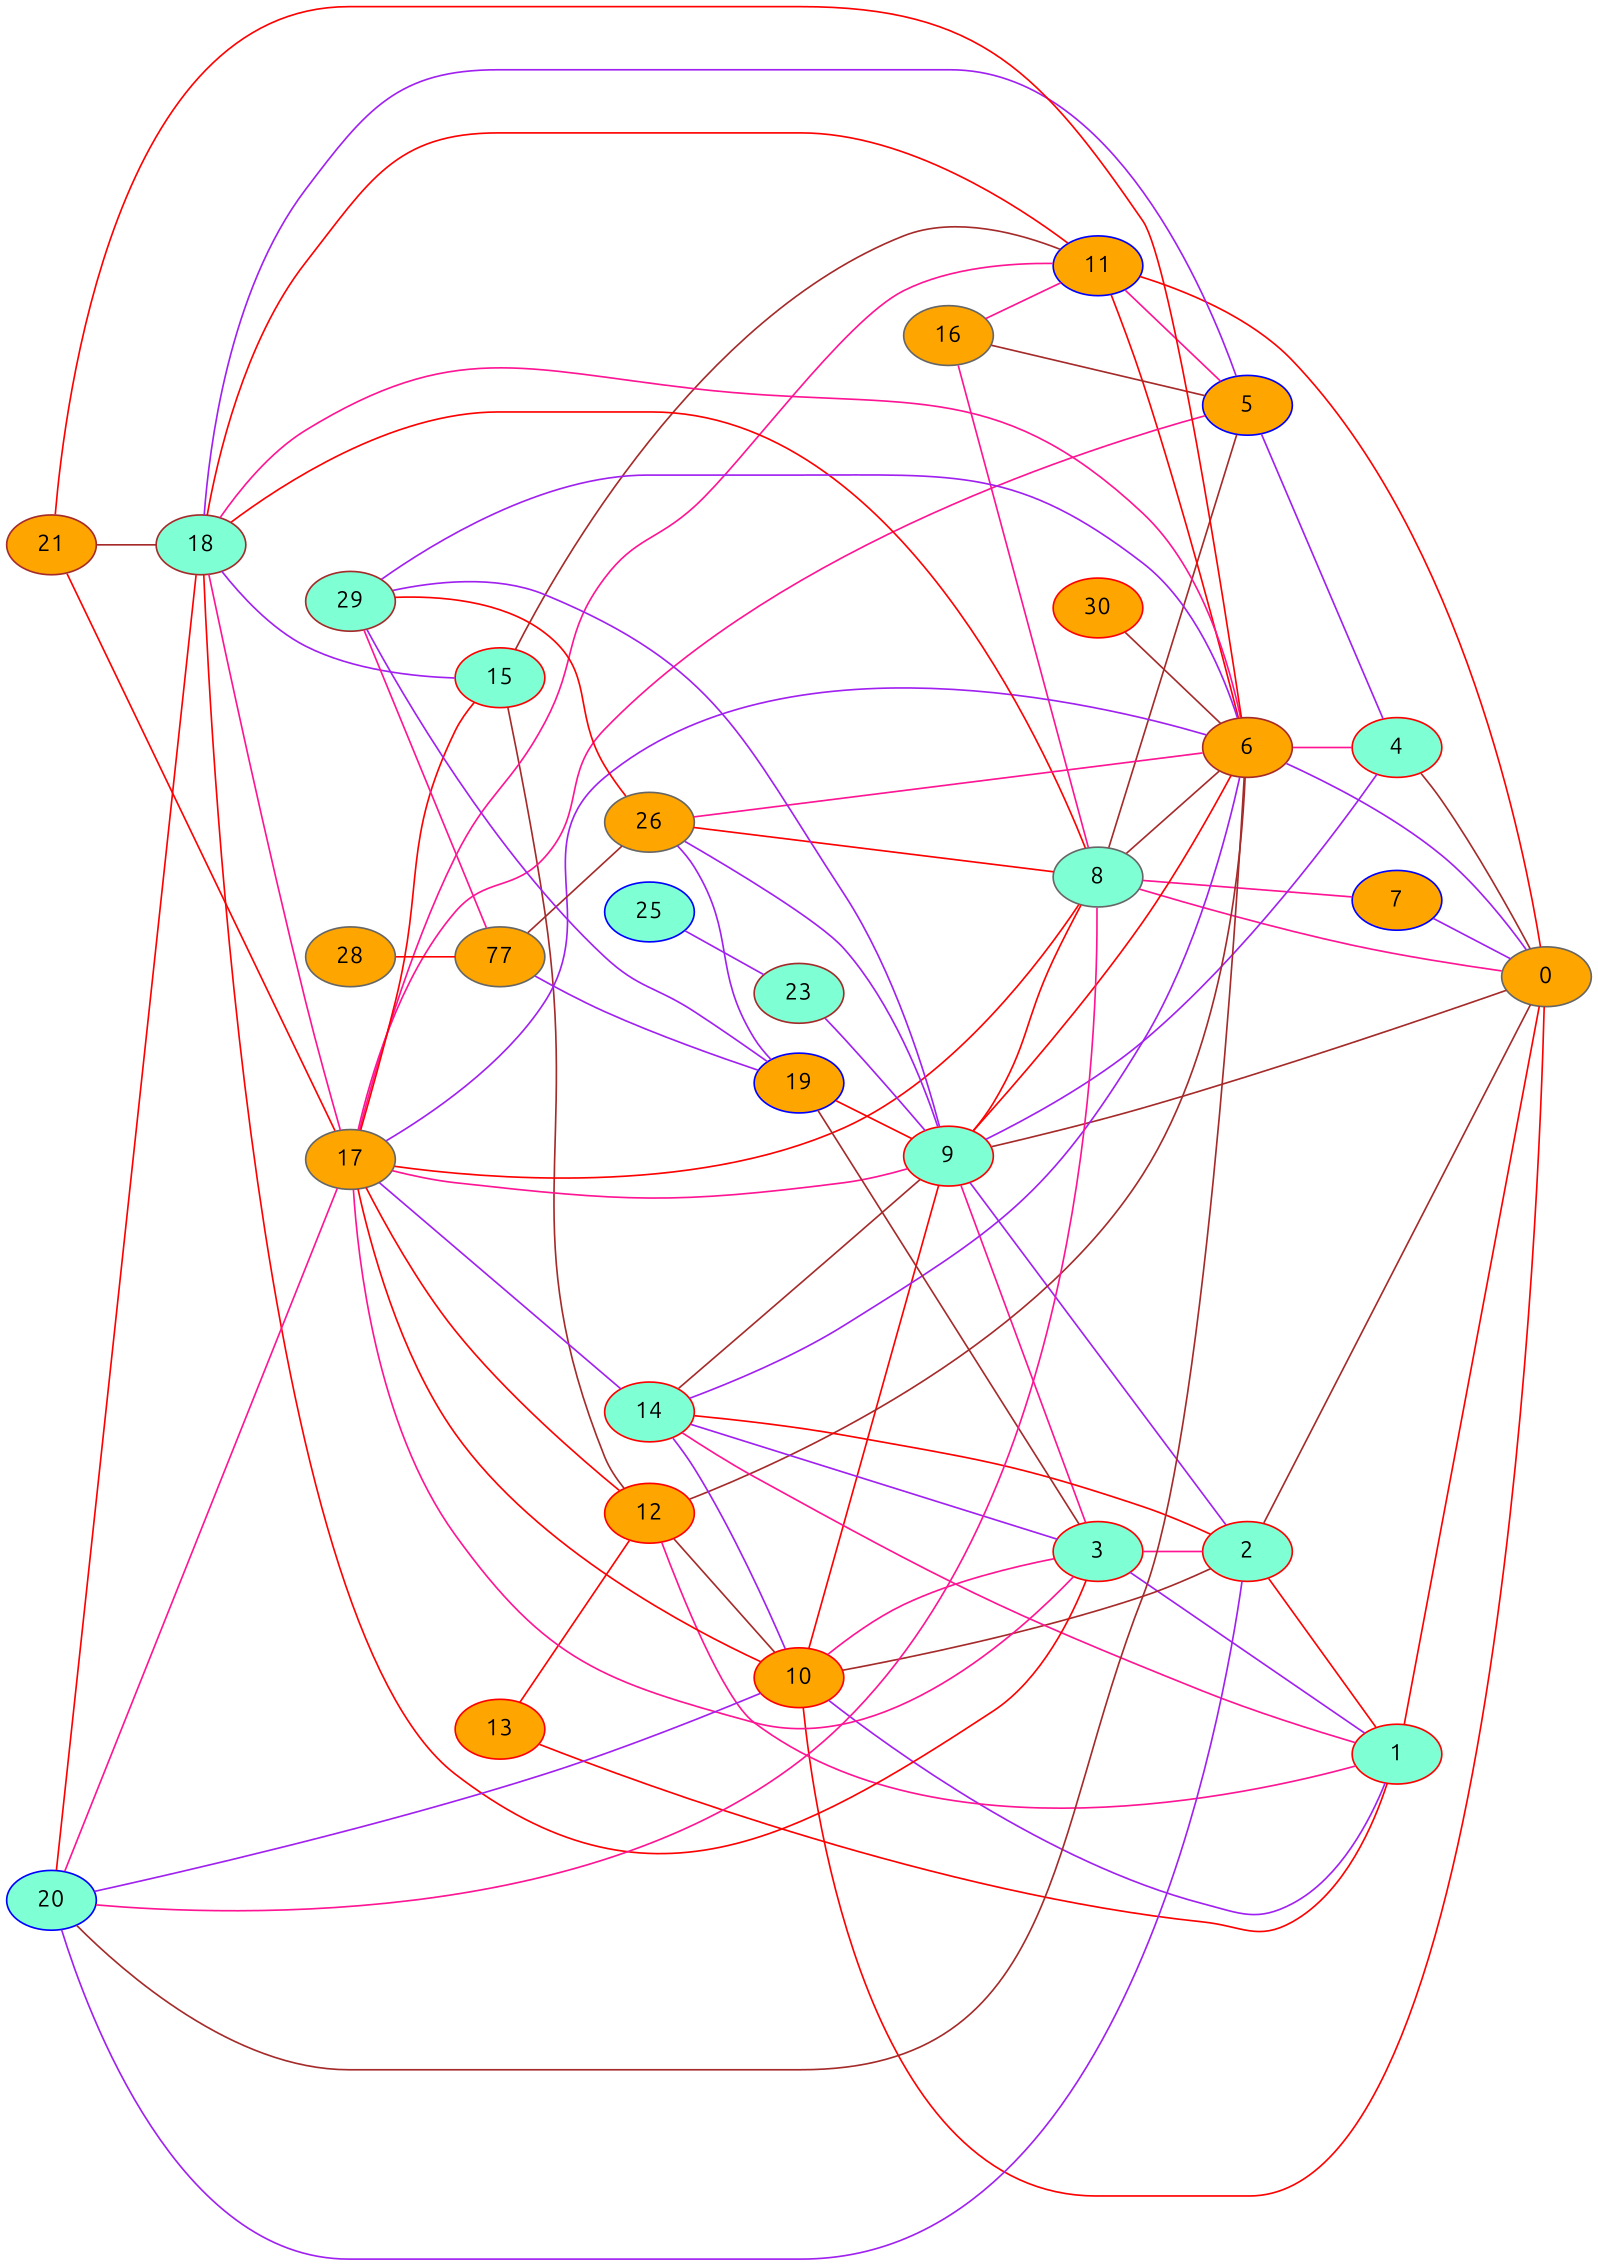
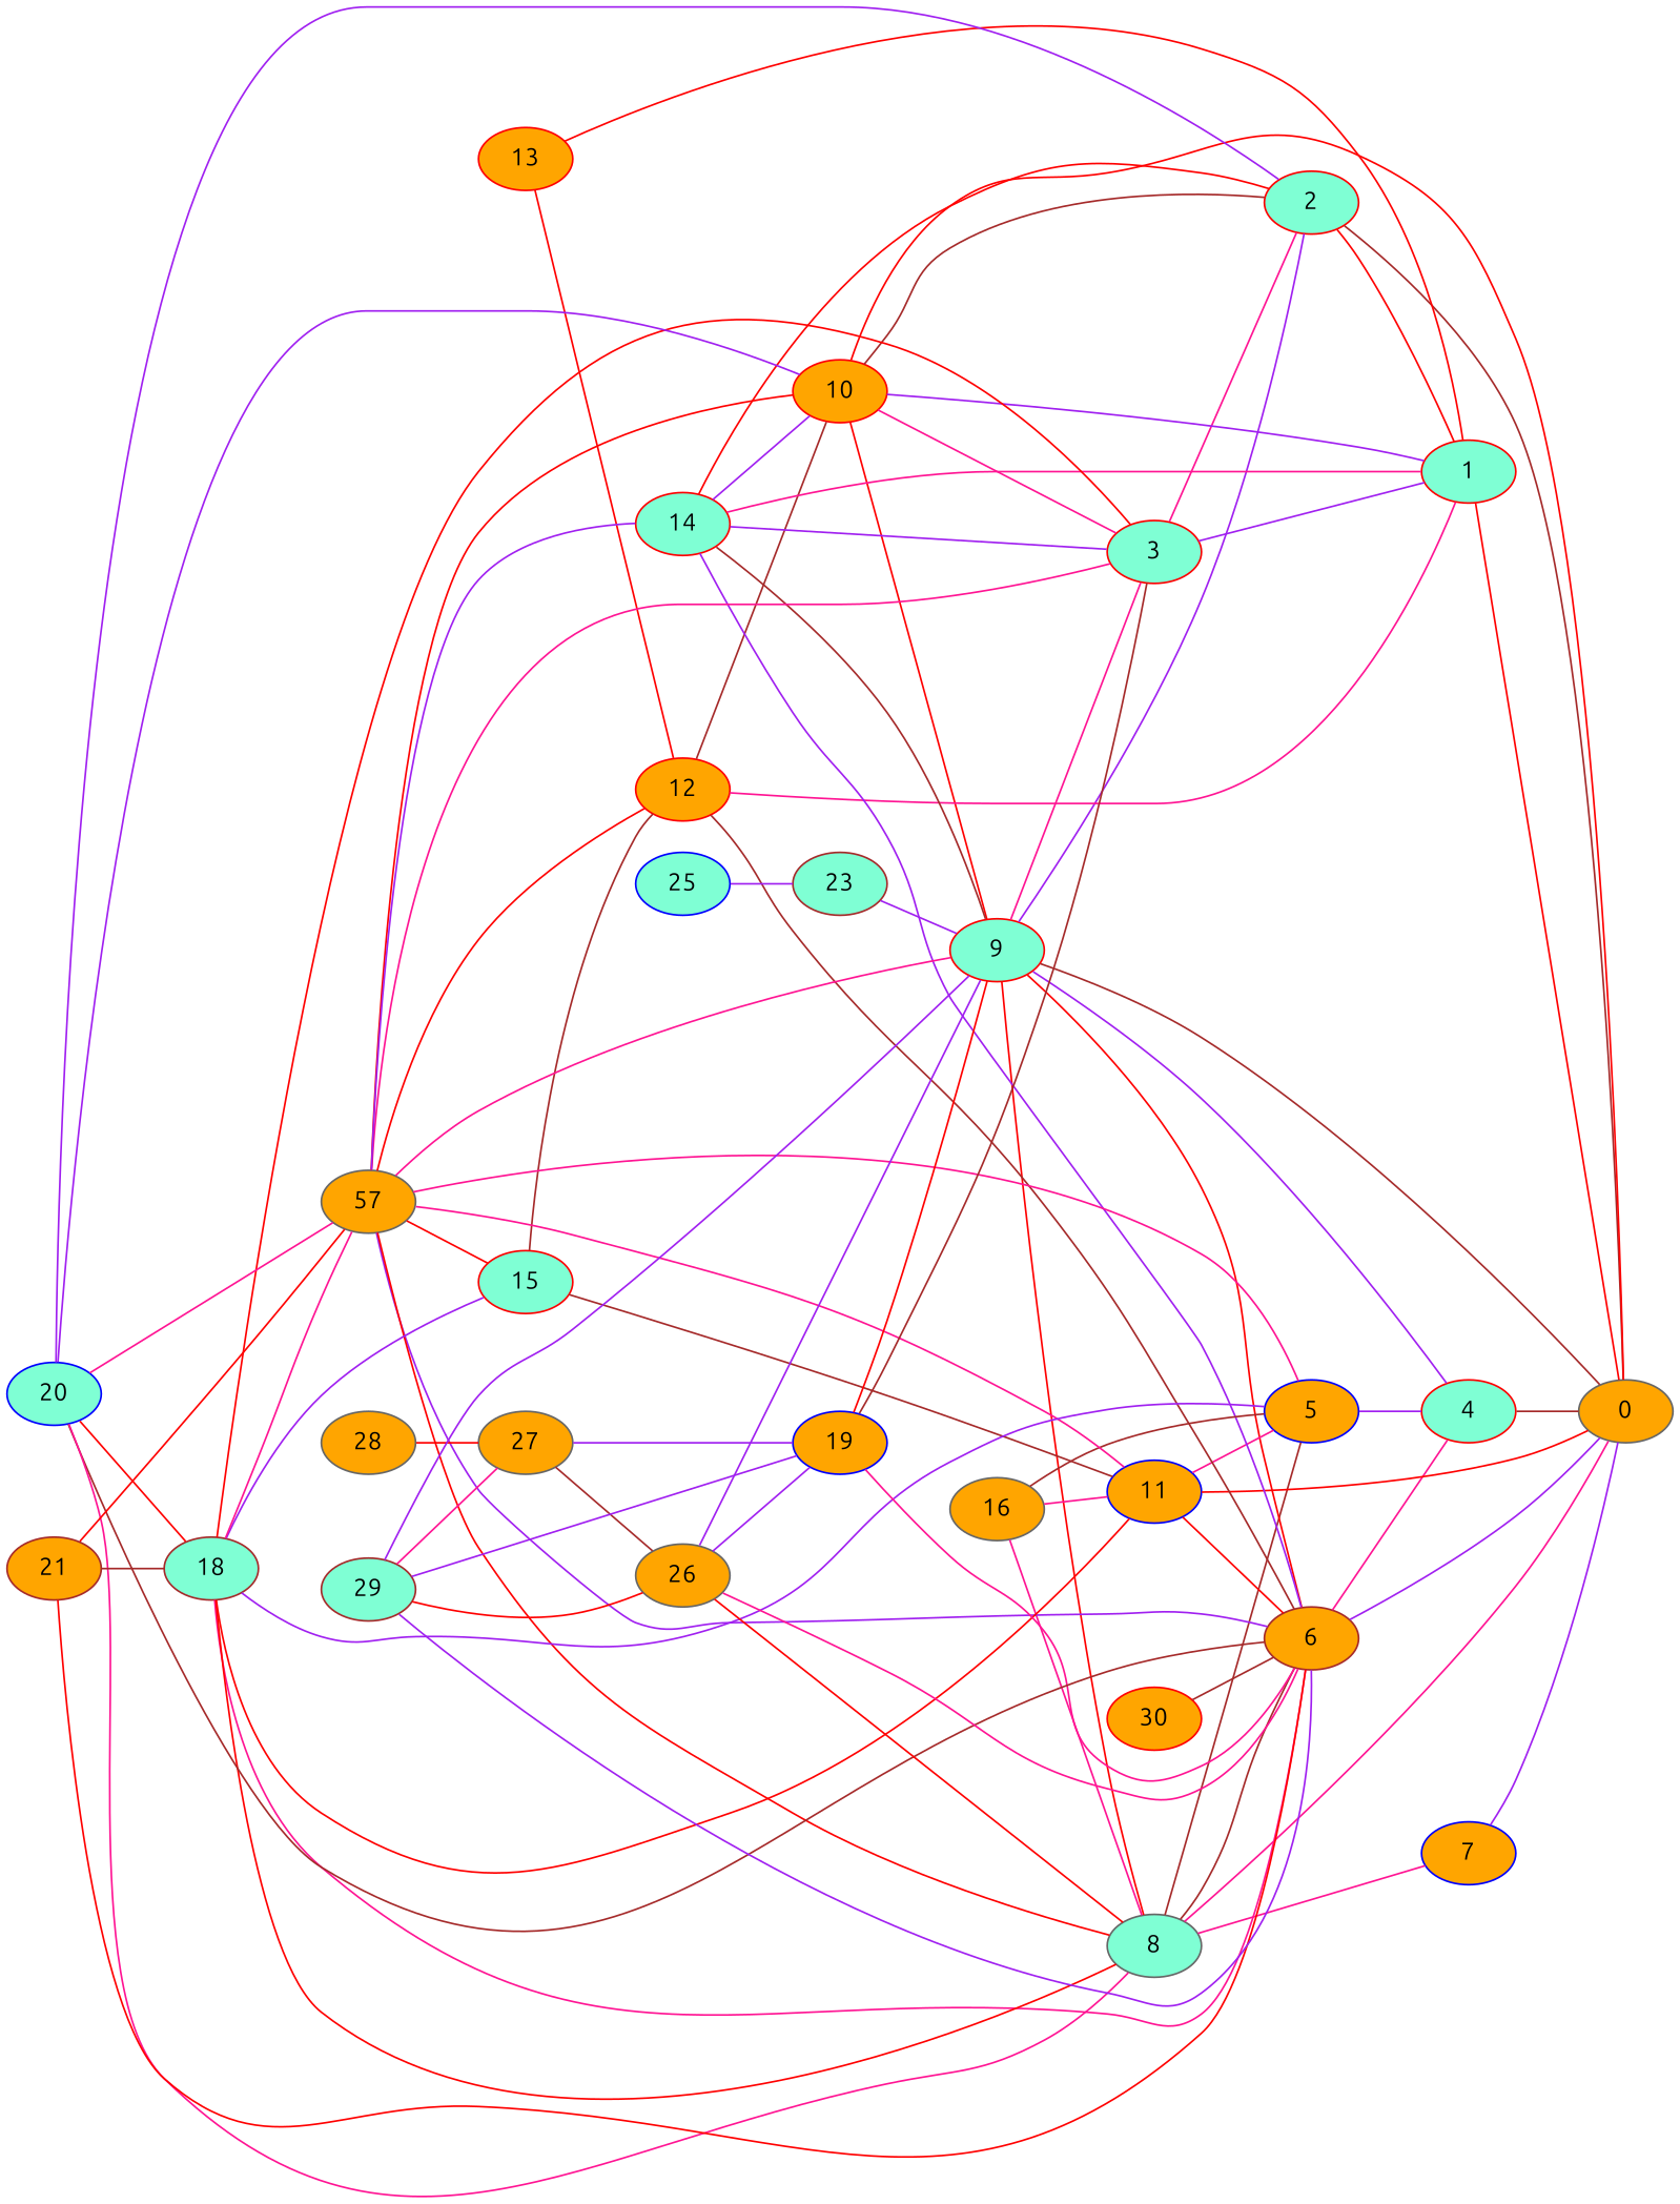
  graph {
    fontname=Ubuntu
    rankdir=LR
    node [color=red fillcolor=orange fontname=Ubuntu style=filled]
    edge [color=red fontname=Ubuntu]
    1 [fillcolor=aquamarine]
    0 [color=gray40]
    2 [fillcolor=aquamarine]
    3 [fillcolor=aquamarine]
    4 [fillcolor=aquamarine]
    5 [color=blue]
    6 [color=brown]
    7 [color=blue]
    8 [color=gray40 fillcolor=aquamarine]
    9 [fillcolor=aquamarine]
    10
    11 [color=blue]
    12
    13
    14 [fillcolor=aquamarine]
    15 [fillcolor=aquamarine]
    16 [color=gray40]
-   17 [color=gray40]
+   17 [color=gray40 label=57]
    18 [color=brown fillcolor=aquamarine]
    19 [color=blue]
    20 [color=blue fillcolor=aquamarine]
    21 [color=brown]
    23 [color=brown fillcolor=aquamarine]
    25 [color=blue fillcolor=aquamarine]
    26 [color=gray40]
-   27 [color=gray40 label=77]
+   27 [color=gray40]
    28 [color=gray40]
    29 [color=brown fillcolor=aquamarine]
    30
    1 -- 0
    2 -- 1
    2 -- 0 [color=brown]
    3 -- 1 [color=purple]
    3 -- 2 [color=deeppink]
    4 -- 0 [color=brown]
    5 -- 4 [color=purple]
    6 -- 0 [color=purple]
    6 -- 4 [color=deeppink]
    7 -- 0 [color=purple]
    8 -- 0 [color=deeppink]
    8 -- 5 [color=brown]
    8 -- 6 [color=brown]
    8 -- 7 [color=deeppink]
    9 -- 0 [color=brown]
    9 -- 2 [color=purple]
    9 -- 3 [color=deeppink]
    9 -- 4 [color=purple]
    9 -- 6
    9 -- 8
    10 -- 1 [color=purple]
    10 -- 0
    10 -- 2 [color=brown]
    10 -- 3 [color=deeppink]
    10 -- 9
    11 -- 0
    11 -- 5 [color=deeppink]
    11 -- 6
    12 -- 1 [color=deeppink]
    12 -- 6 [color=brown]
    12 -- 10 [color=brown]
    13 -- 1
    13 -- 12
    14 -- 1 [color=deeppink]
    14 -- 2
    14 -- 3 [color=purple]
    14 -- 6 [color=purple]
    14 -- 9 [color=brown]
    14 -- 10 [color=purple]
    15 -- 11 [color=brown]
    15 -- 12 [color=brown]
    16 -- 5 [color=brown]
    16 -- 8 [color=deeppink]
    16 -- 11 [color=deeppink]
    17 -- 3 [color=deeppink]
    17 -- 5 [color=deeppink]
    17 -- 6 [color=purple]
    17 -- 8
    17 -- 9 [color=deeppink]
    17 -- 10
    17 -- 11 [color=deeppink]
    17 -- 12
    17 -- 14 [color=purple]
    17 -- 15
    18 -- 3
    18 -- 5 [color=purple]
    18 -- 6 [color=deeppink]
    18 -- 8
    18 -- 11
    18 -- 15 [color=purple]
    18 -- 17 [color=deeppink]
    19 -- 3 [color=brown]
+   19 -- 6 [color=deeppink]
    19 -- 9
    20 -- 2 [color=purple]
    20 -- 6 [color=brown]
    20 -- 8 [color=deeppink]
    20 -- 10 [color=purple]
    20 -- 17 [color=deeppink]
    20 -- 18
    21 -- 6
    21 -- 17
    21 -- 18 [color=brown]
    23 -- 9 [color=purple]
    25 -- 23 [color=purple]
    26 -- 6 [color=deeppink]
    26 -- 8
    26 -- 9 [color=purple]
    26 -- 19 [color=purple]
    27 -- 19 [color=purple]
    27 -- 26 [color=brown]
    28 -- 27
    29 -- 6 [color=purple]
    29 -- 9 [color=purple]
    29 -- 19 [color=purple]
    29 -- 26
    29 -- 27 [color=deeppink]
    30 -- 6 [color=brown]
  }
